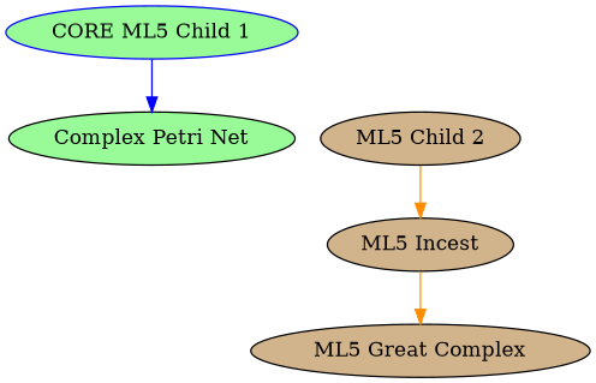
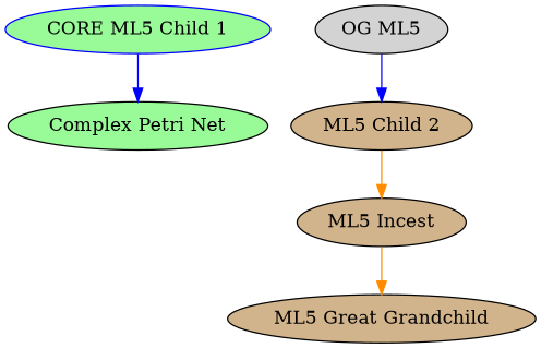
  digraph {
    node [fillcolor=tan style=filled]
    edge [color=blue]
    n1 [color=blue fillcolor=palegreen label="CORE ML5 Child 1"]
    n2 [fillcolor=palegreen label="Complex Petri Net"]
    n3 [label="ML5 Incest"]
-   n4 [label="ML5 Great Complex"]
+   n4 [label="ML5 Great Grandchild"]
+   n5 [fillcolor=lightgrey label="OG ML5"]
    n6 [label="ML5 Child 2"]
    n1 -> n2
    n3 -> n4 [color=darkorange]
+   n5 -> n6
    n6 -> n3 [color=darkorange]
  }
